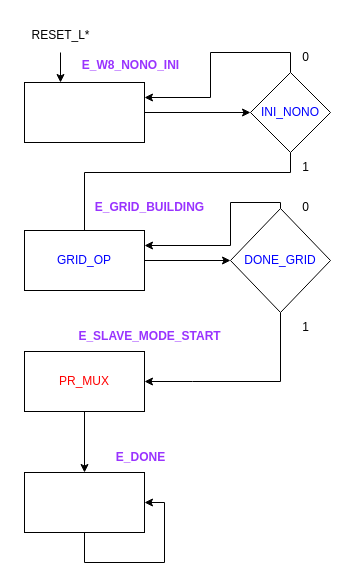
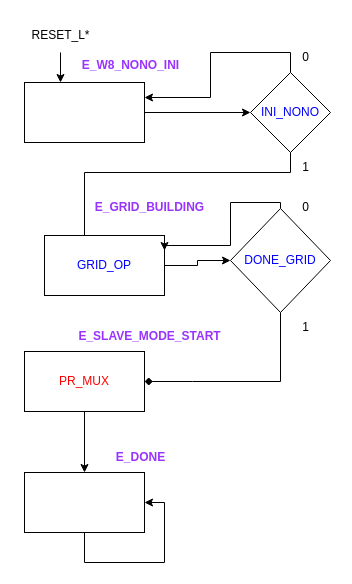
  <mxCell id="0" />
  <mxCell id="1" parent="0" />
  <mxCell id="2" style="edgeStyle=orthogonalEdgeStyle;rounded=0;orthogonalLoop=1;jettySize=auto;html=1;" edge="1" parent="1" source="3" target="9"><mxGeometry relative="1" as="geometry" /></mxCell>
  <mxCell id="3" value="" style="rounded=0;whiteSpace=wrap;html=1;" vertex="1" parent="1"><mxGeometry x="24" y="82" width="120" height="60" as="geometry" /></mxCell>
  <mxCell id="4" value="" style="endArrow=classic;html=1;rounded=0;" edge="1" parent="1"><mxGeometry width="50" height="50" relative="1" as="geometry"><mxPoint x="60" y="52" as="sourcePoint" /><mxPoint x="60" y="82" as="targetPoint" /></mxGeometry></mxCell>
  <mxCell id="5" value="RESET_L*" style="text;html=1;align=center;verticalAlign=middle;resizable=0;points=[];autosize=1;strokeColor=none;fillColor=none;" vertex="1" parent="1"><mxGeometry x="20" y="20" width="80" height="30" as="geometry" /></mxCell>
  <mxCell id="6" value="&lt;font color=&quot;#9933ff&quot;&gt;&lt;b&gt;E_W8_NONO_INI&lt;/b&gt;&lt;/font&gt;" style="text;html=1;align=center;verticalAlign=middle;resizable=0;points=[];autosize=1;strokeColor=none;fillColor=none;" vertex="1" parent="1"><mxGeometry x="70" y="50" width="120" height="30" as="geometry" /></mxCell>
  <mxCell id="7" style="edgeStyle=orthogonalEdgeStyle;rounded=0;orthogonalLoop=1;jettySize=auto;html=1;entryX=1;entryY=0.25;entryDx=0;entryDy=0;" edge="1" parent="1" source="9" target="3"><mxGeometry relative="1" as="geometry"><Array as="points"><mxPoint x="290" y="52" /><mxPoint x="210" y="52" /><mxPoint x="210" y="97" /></Array></mxGeometry></mxCell>
  <mxCell id="8" style="edgeStyle=orthogonalEdgeStyle;rounded=0;orthogonalLoop=1;jettySize=auto;html=1;exitX=0.5;exitY=1;exitDx=0;exitDy=0;endArrow=none;" edge="1" parent="1" source="9" target="11"><mxGeometry relative="1" as="geometry"><Array as="points"><mxPoint x="84" y="172" /></Array></mxGeometry></mxCell>
  <mxCell id="9" value="&lt;font color=&quot;#0000ff&quot;&gt;INI_NONO&lt;/font&gt;" style="rhombus;whiteSpace=wrap;html=1;" vertex="1" parent="1"><mxGeometry x="250" y="72" width="80" height="80" as="geometry" /></mxCell>
  <mxCell id="10" style="edgeStyle=orthogonalEdgeStyle;rounded=0;orthogonalLoop=1;jettySize=auto;html=1;" edge="1" parent="1" source="11" target="17"><mxGeometry relative="1" as="geometry" /></mxCell>
- <mxCell id="11" value="&lt;font color=&quot;#0000ff&quot;&gt;GRID_OP&lt;/font&gt;" style="rounded=0;whiteSpace=wrap;html=1;" vertex="1" parent="1"><mxGeometry x="24" y="230" width="120" height="60" as="geometry" /></mxCell>
+ <mxCell id="11" value="&lt;font color=&quot;#0000ff&quot;&gt;GRID_OP&lt;/font&gt;" style="rounded=0;whiteSpace=wrap;html=1;" vertex="1" parent="1"><mxGeometry x="44" y="235" width="120" height="60" as="geometry" /></mxCell>
  <mxCell id="12" value="&lt;font color=&quot;#9933ff&quot;&gt;&lt;b&gt;E_GRID_BUILDING&lt;/b&gt;&lt;/font&gt;" style="text;html=1;align=center;verticalAlign=middle;resizable=0;points=[];autosize=1;strokeColor=none;fillColor=none;" vertex="1" parent="1"><mxGeometry x="84" y="192" width="130" height="30" as="geometry" /></mxCell>
  <mxCell id="13" value="0" style="text;html=1;align=center;verticalAlign=middle;resizable=0;points=[];autosize=1;strokeColor=none;fillColor=none;" vertex="1" parent="1"><mxGeometry x="290" y="42" width="30" height="30" as="geometry" /></mxCell>
  <mxCell id="14" value="1" style="text;html=1;align=center;verticalAlign=middle;resizable=0;points=[];autosize=1;strokeColor=none;fillColor=none;" vertex="1" parent="1"><mxGeometry x="290" y="152" width="30" height="30" as="geometry" /></mxCell>
  <mxCell id="15" style="edgeStyle=orthogonalEdgeStyle;rounded=0;orthogonalLoop=1;jettySize=auto;html=1;entryX=1;entryY=0.25;entryDx=0;entryDy=0;" edge="1" parent="1" source="17" target="11"><mxGeometry relative="1" as="geometry"><Array as="points"><mxPoint x="280" y="202" /><mxPoint x="230" y="202" /><mxPoint x="230" y="245" /></Array></mxGeometry></mxCell>
- <mxCell id="16" style="edgeStyle=orthogonalEdgeStyle;rounded=0;orthogonalLoop=1;jettySize=auto;html=1;entryX=1;entryY=0.5;entryDx=0;entryDy=0;" edge="1" parent="1" source="17" target="21"><mxGeometry relative="1" as="geometry"><Array as="points"><mxPoint x="280" y="381" /><mxPoint x="192" y="381" /></Array></mxGeometry></mxCell>
+ <mxCell id="16" style="edgeStyle=orthogonalEdgeStyle;rounded=0;orthogonalLoop=1;jettySize=auto;html=1;entryX=1;entryY=0.5;entryDx=0;entryDy=0;endArrow=diamond;" edge="1" parent="1" source="17" target="21"><mxGeometry relative="1" as="geometry"><Array as="points"><mxPoint x="280" y="381" /><mxPoint x="192" y="381" /></Array></mxGeometry></mxCell>
  <mxCell id="17" value="&lt;font color=&quot;#0000ff&quot;&gt;DONE_GRID&lt;/font&gt;" style="rhombus;whiteSpace=wrap;html=1;" vertex="1" parent="1"><mxGeometry x="230" y="208" width="100" height="104" as="geometry" /></mxCell>
  <mxCell id="18" value="1" style="text;html=1;align=center;verticalAlign=middle;resizable=0;points=[];autosize=1;strokeColor=none;fillColor=none;" vertex="1" parent="1"><mxGeometry x="290" y="312" width="30" height="30" as="geometry" /></mxCell>
  <mxCell id="19" value="0" style="text;html=1;align=center;verticalAlign=middle;resizable=0;points=[];autosize=1;strokeColor=none;fillColor=none;" vertex="1" parent="1"><mxGeometry x="290" y="192" width="30" height="30" as="geometry" /></mxCell>
  <mxCell id="20" style="edgeStyle=orthogonalEdgeStyle;rounded=0;orthogonalLoop=1;jettySize=auto;html=1;entryX=0.5;entryY=0;entryDx=0;entryDy=0;" edge="1" parent="1" source="21" target="23"><mxGeometry relative="1" as="geometry" /></mxCell>
  <mxCell id="21" value="&lt;font color=&quot;#ff0000&quot;&gt;PR_MUX&lt;/font&gt;" style="rounded=0;whiteSpace=wrap;html=1;" vertex="1" parent="1"><mxGeometry x="24" y="351" width="120" height="60" as="geometry" /></mxCell>
  <mxCell id="22" value="&lt;font color=&quot;#9933ff&quot;&gt;&lt;b&gt;E_SLAVE_MODE_START&lt;/b&gt;&lt;/font&gt;" style="text;html=1;align=center;verticalAlign=middle;resizable=0;points=[];autosize=1;strokeColor=none;fillColor=none;" vertex="1" parent="1"><mxGeometry x="64" y="321" width="170" height="30" as="geometry" /></mxCell>
  <mxCell id="23" value="" style="whiteSpace=wrap;html=1;" vertex="1" parent="1"><mxGeometry x="24" y="472" width="120" height="60" as="geometry" /></mxCell>
  <mxCell id="24" value="&lt;font color=&quot;#9933ff&quot;&gt;&lt;b&gt;E_DONE&lt;/b&gt;&lt;/font&gt;" style="text;html=1;align=center;verticalAlign=middle;resizable=0;points=[];autosize=1;strokeColor=none;fillColor=none;" vertex="1" parent="1"><mxGeometry x="100" y="442" width="80" height="30" as="geometry" /></mxCell>
  <mxCell id="25" style="edgeStyle=orthogonalEdgeStyle;rounded=0;orthogonalLoop=1;jettySize=auto;html=1;entryX=1;entryY=0.5;entryDx=0;entryDy=0;" edge="1" parent="1" source="23" target="23"><mxGeometry relative="1" as="geometry"><Array as="points"><mxPoint x="84" y="562" /><mxPoint x="164" y="562" /><mxPoint x="164" y="502" /></Array></mxGeometry></mxCell>
